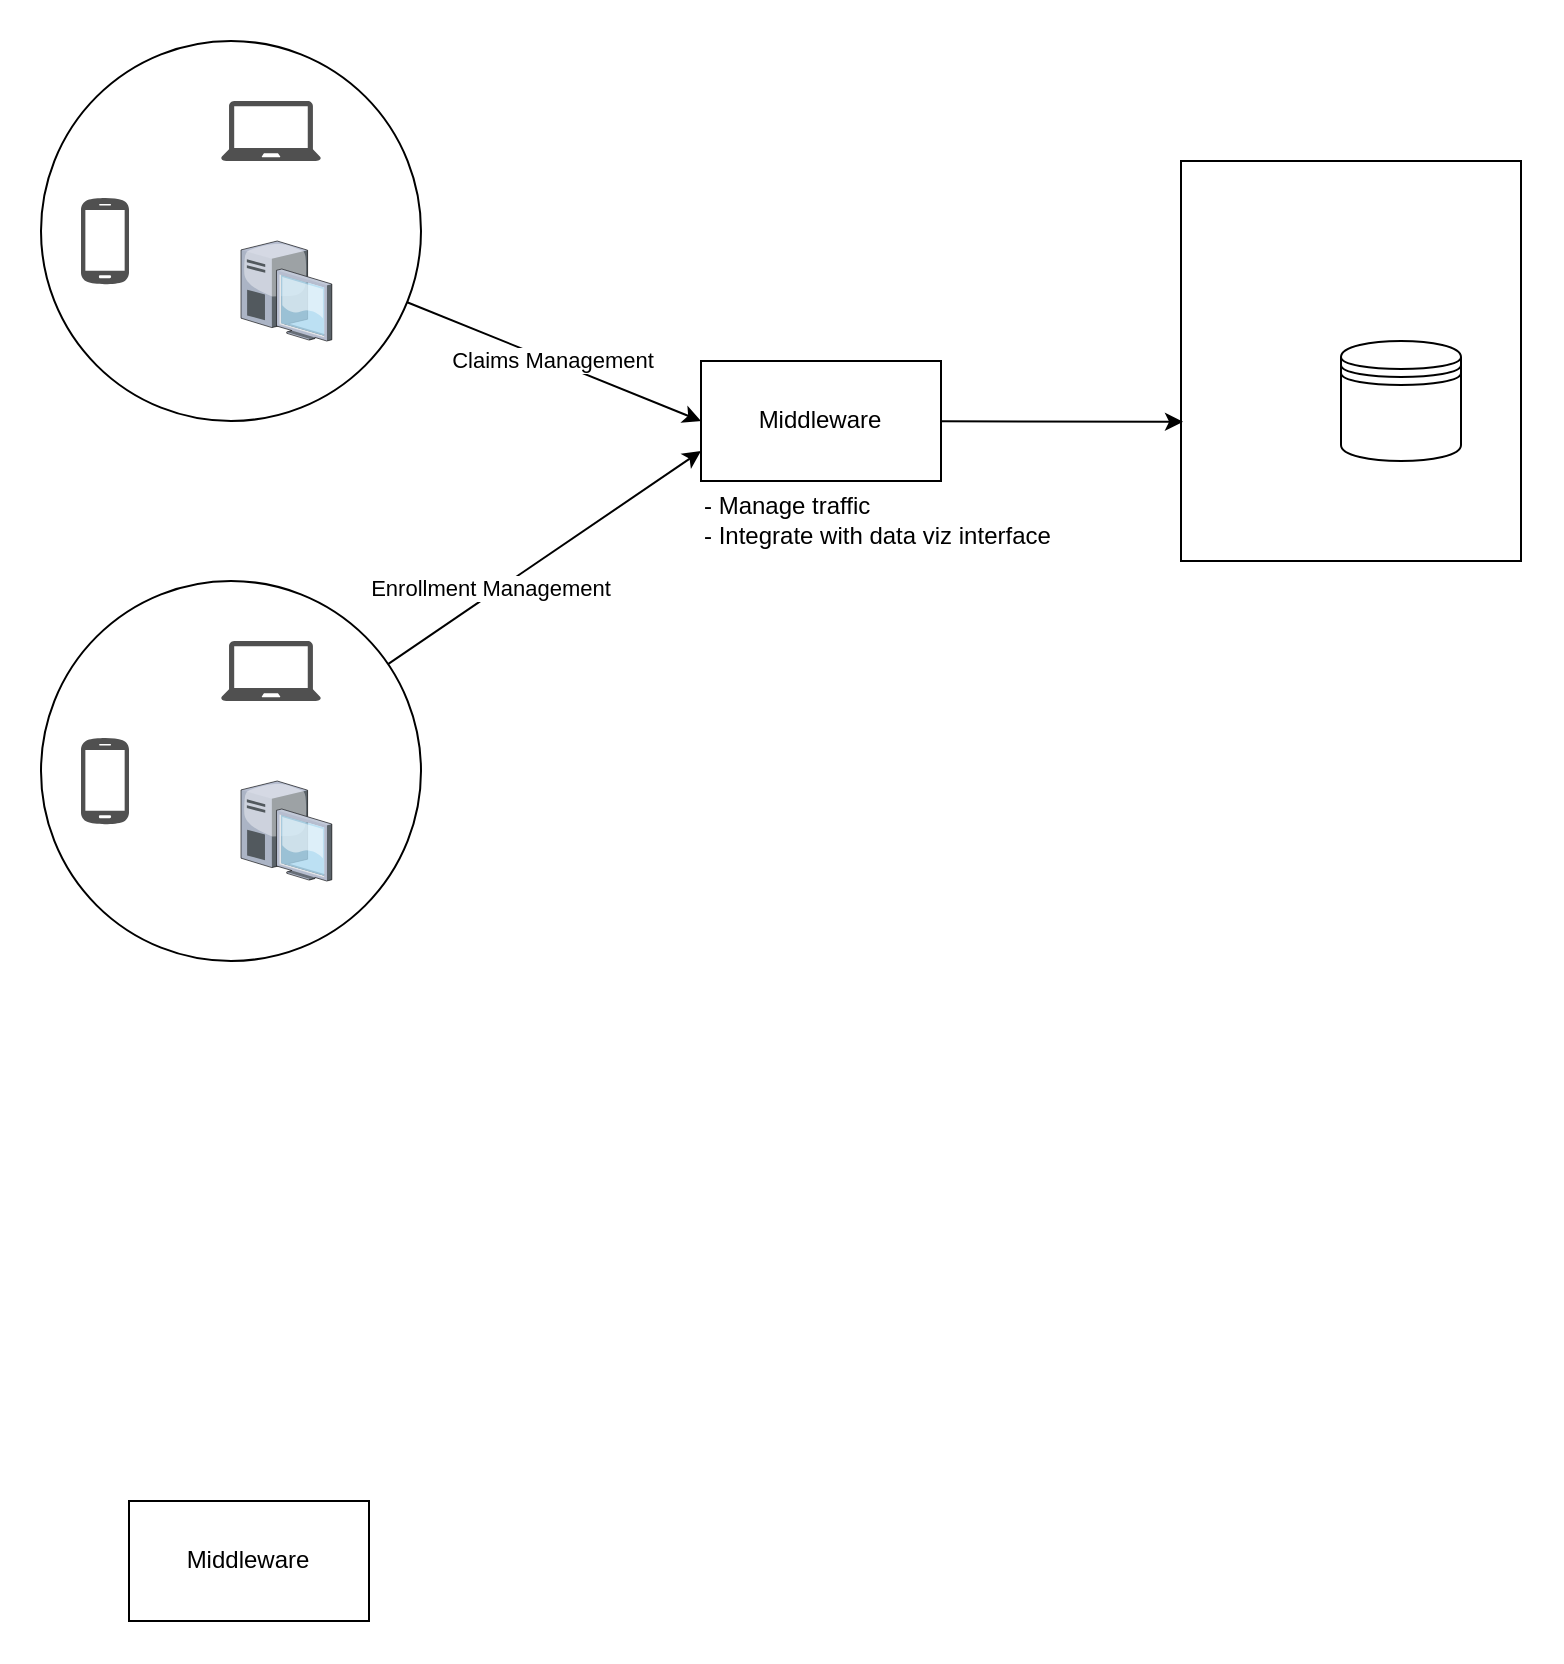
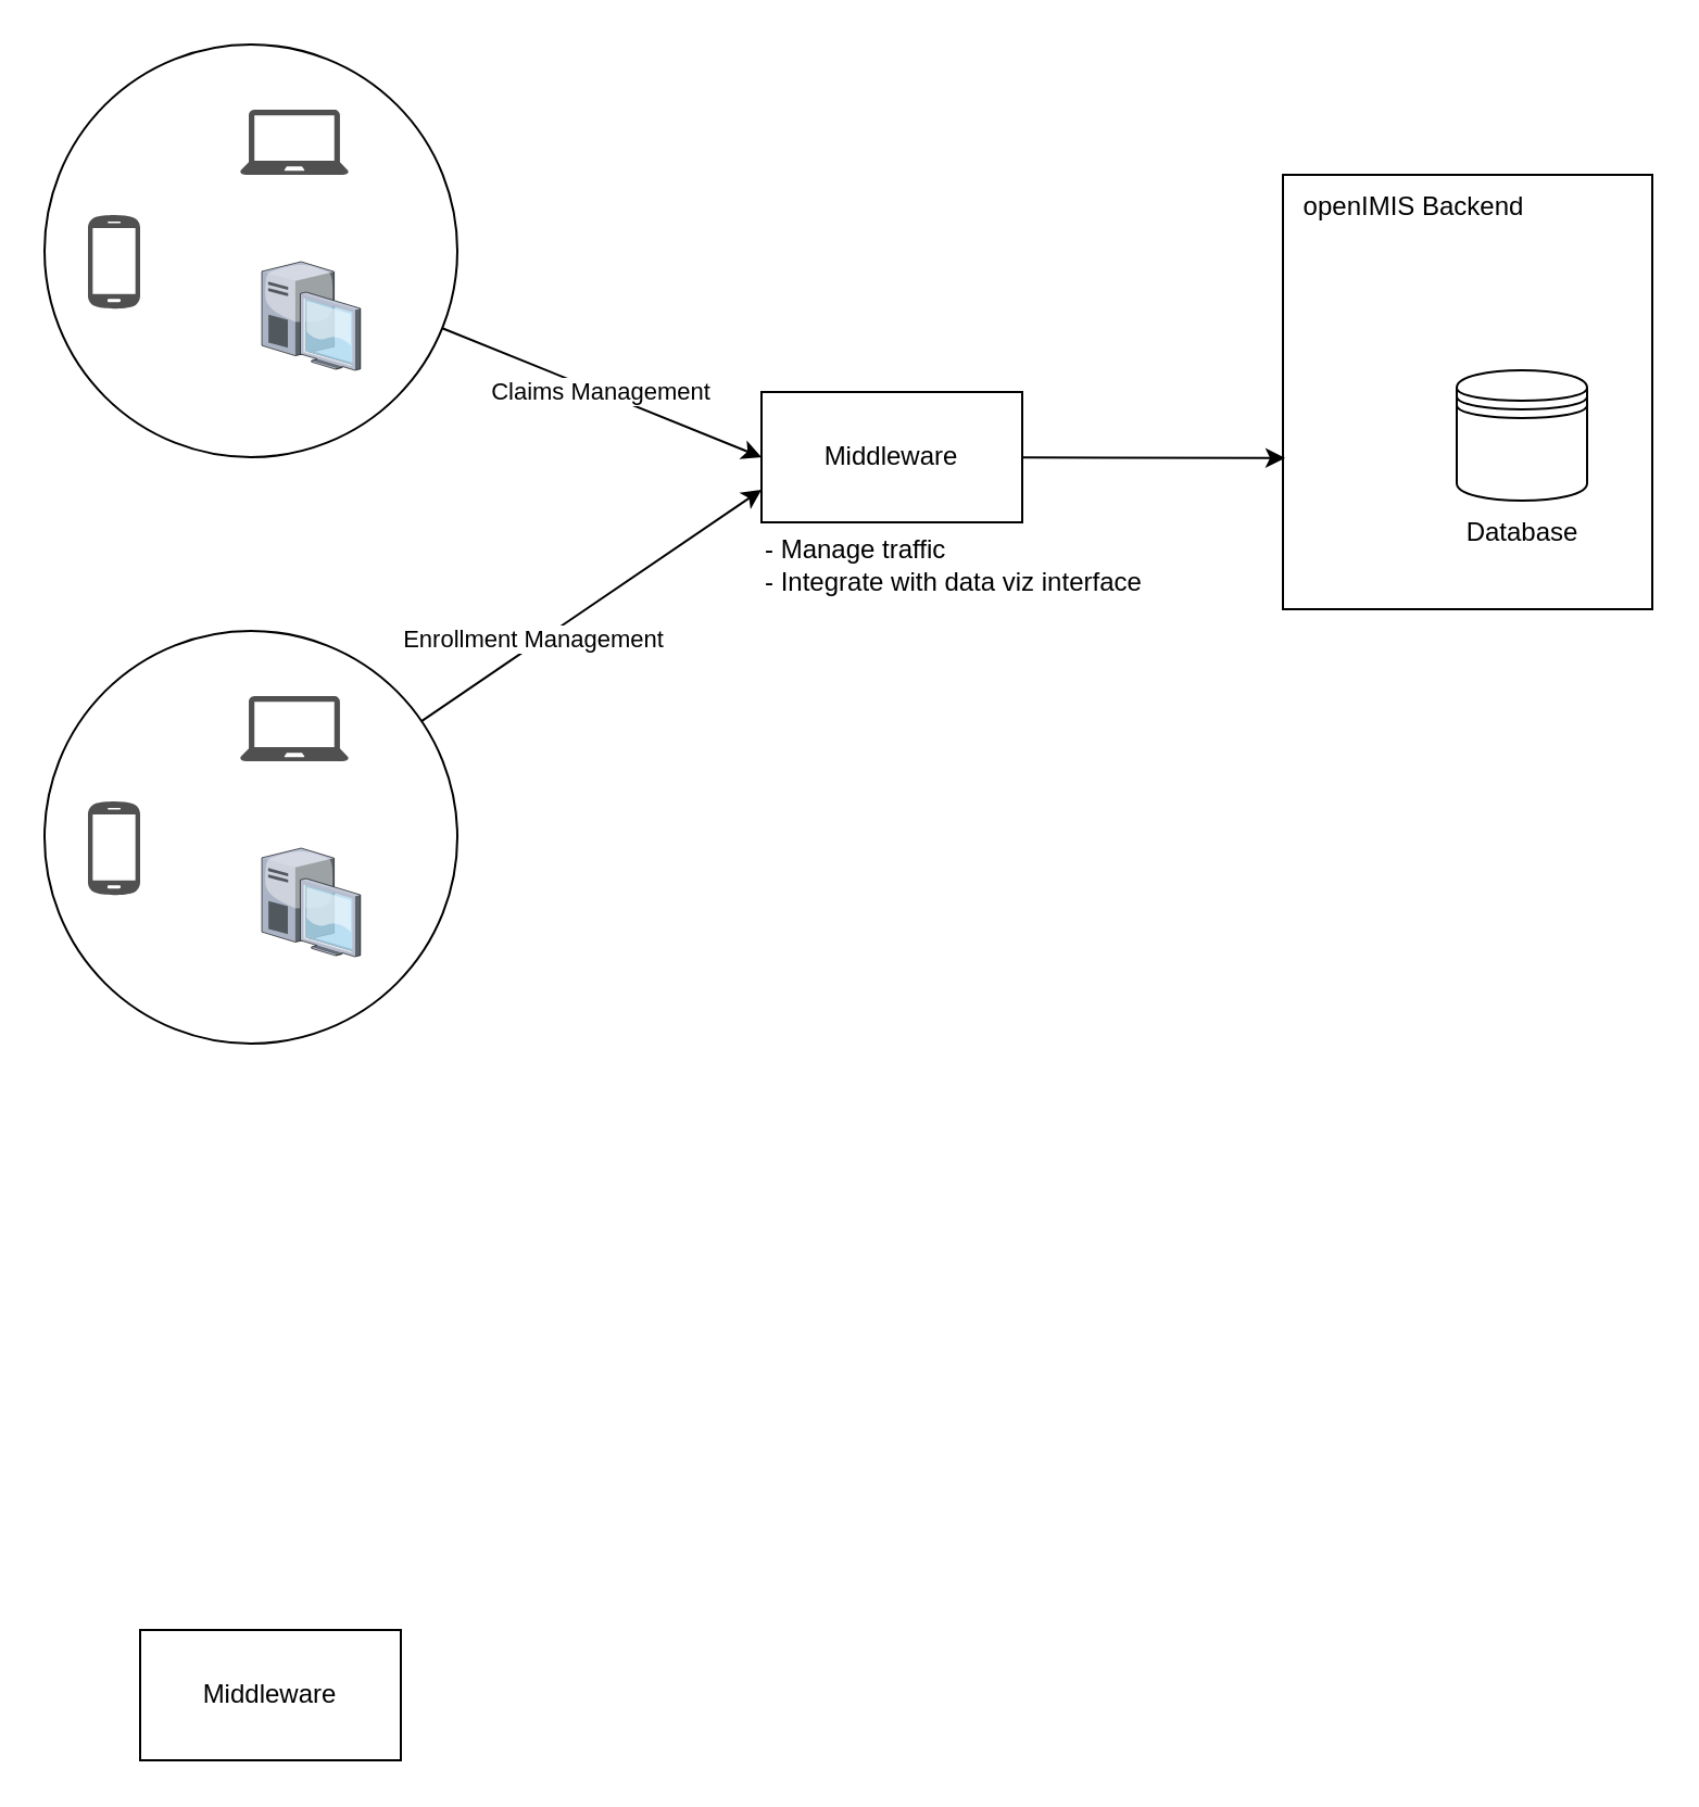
  <mxCell id="0" />
  <mxCell id="1" parent="0" />
  <mxCell id="2" value="" style="rounded=0;whiteSpace=wrap;html=1;" vertex="1" parent="1"><mxGeometry x="590" y="80" width="170" height="200" as="geometry" /></mxCell>
  <mxCell id="3" value="&lt;div&gt;Claims Management&lt;/div&gt;" style="edgeStyle=none;html=1;entryX=0;entryY=0.5;entryDx=0;entryDy=0;" edge="1" parent="1" source="4" target="6"><mxGeometry x="-0.005" relative="1" as="geometry"><mxPoint as="offset" /></mxGeometry></mxCell>
  <mxCell id="4" value="" style="ellipse;whiteSpace=wrap;html=1;aspect=fixed;" vertex="1" parent="1"><mxGeometry x="20" y="20" width="190" height="190" as="geometry" /></mxCell>
  <mxCell id="5" style="edgeStyle=none;html=1;entryX=0.006;entryY=0.652;entryDx=0;entryDy=0;entryPerimeter=0;" edge="1" parent="1" source="6" target="2"><mxGeometry relative="1" as="geometry"><mxPoint x="540" y="210" as="targetPoint" /></mxGeometry></mxCell>
  <mxCell id="6" value="Middleware" style="rounded=0;whiteSpace=wrap;html=1;" vertex="1" parent="1"><mxGeometry x="350" y="180" width="120" height="60" as="geometry" /></mxCell>
  <mxCell id="7" value="" style="shape=datastore;whiteSpace=wrap;html=1;" vertex="1" parent="1"><mxGeometry x="670" y="170" width="60" height="60" as="geometry" /></mxCell>
+ <mxCell id="8" value="Database" style="text;html=1;align=center;verticalAlign=middle;resizable=0;points=[];autosize=1;strokeColor=none;fillColor=none;" vertex="1" parent="1"><mxGeometry x="665" y="230" width="70" height="30" as="geometry" /></mxCell>
  <mxCell id="9" value="" style="sketch=0;pointerEvents=1;shadow=0;dashed=0;html=1;strokeColor=none;fillColor=#505050;labelPosition=center;verticalLabelPosition=bottom;verticalAlign=top;outlineConnect=0;align=center;shape=mxgraph.office.devices.laptop;" vertex="1" parent="1"><mxGeometry x="110" y="50" width="50" height="30" as="geometry" /></mxCell>
  <mxCell id="10" value="" style="verticalLabelPosition=bottom;sketch=0;aspect=fixed;html=1;verticalAlign=top;strokeColor=none;align=center;outlineConnect=0;shape=mxgraph.citrix.desktop;" vertex="1" parent="1"><mxGeometry x="120" y="120" width="45.41" height="50" as="geometry" /></mxCell>
  <mxCell id="11" value="" style="sketch=0;pointerEvents=1;shadow=0;dashed=0;html=1;strokeColor=none;fillColor=#505050;labelPosition=center;verticalLabelPosition=bottom;verticalAlign=top;outlineConnect=0;align=center;shape=mxgraph.office.devices.cell_phone_android_standalone;" vertex="1" parent="1"><mxGeometry x="40" y="98" width="24" height="44" as="geometry" /></mxCell>
  <mxCell id="12" style="edgeStyle=none;html=1;entryX=0;entryY=0.75;entryDx=0;entryDy=0;" edge="1" parent="1" source="14" target="6"><mxGeometry relative="1" as="geometry" /></mxCell>
  <mxCell id="13" value="Enrollment Management" style="edgeLabel;html=1;align=center;verticalAlign=middle;resizable=0;points=[];" vertex="1" connectable="0" parent="12"><mxGeometry x="-0.319" y="3" relative="1" as="geometry"><mxPoint as="offset" /></mxGeometry></mxCell>
  <mxCell id="14" value="" style="ellipse;whiteSpace=wrap;html=1;aspect=fixed;" vertex="1" parent="1"><mxGeometry x="20" y="290" width="190" height="190" as="geometry" /></mxCell>
  <mxCell id="15" value="" style="sketch=0;pointerEvents=1;shadow=0;dashed=0;html=1;strokeColor=none;fillColor=#505050;labelPosition=center;verticalLabelPosition=bottom;verticalAlign=top;outlineConnect=0;align=center;shape=mxgraph.office.devices.laptop;" vertex="1" parent="1"><mxGeometry x="110" y="320" width="50" height="30" as="geometry" /></mxCell>
  <mxCell id="16" value="" style="verticalLabelPosition=bottom;sketch=0;aspect=fixed;html=1;verticalAlign=top;strokeColor=none;align=center;outlineConnect=0;shape=mxgraph.citrix.desktop;" vertex="1" parent="1"><mxGeometry x="120" y="390" width="45.41" height="50" as="geometry" /></mxCell>
  <mxCell id="17" value="" style="sketch=0;pointerEvents=1;shadow=0;dashed=0;html=1;strokeColor=none;fillColor=#505050;labelPosition=center;verticalLabelPosition=bottom;verticalAlign=top;outlineConnect=0;align=center;shape=mxgraph.office.devices.cell_phone_android_standalone;" vertex="1" parent="1"><mxGeometry x="40" y="368" width="24" height="44" as="geometry" /></mxCell>
+ <mxCell id="18" value="openIMIS Backend" style="text;html=1;align=center;verticalAlign=middle;resizable=0;points=[];autosize=1;strokeColor=none;fillColor=none;" vertex="1" parent="1"><mxGeometry x="590" y="80" width="120" height="30" as="geometry" /></mxCell>
  <mxCell id="19" value="Middleware" style="rounded=0;whiteSpace=wrap;html=1;" vertex="1" parent="1"><mxGeometry x="64" y="750" width="120" height="60" as="geometry" /></mxCell>
  <mxCell id="20" value="&lt;div align=&quot;left&quot;&gt;- Manage traffic&lt;/div&gt;&lt;div align=&quot;left&quot;&gt;- Integrate with data viz interface&lt;br&gt;&lt;/div&gt;" style="text;html=1;align=left;verticalAlign=middle;resizable=0;points=[];autosize=1;strokeColor=none;fillColor=none;" vertex="1" parent="1"><mxGeometry x="350" y="240" width="200" height="40" as="geometry" /></mxCell>
